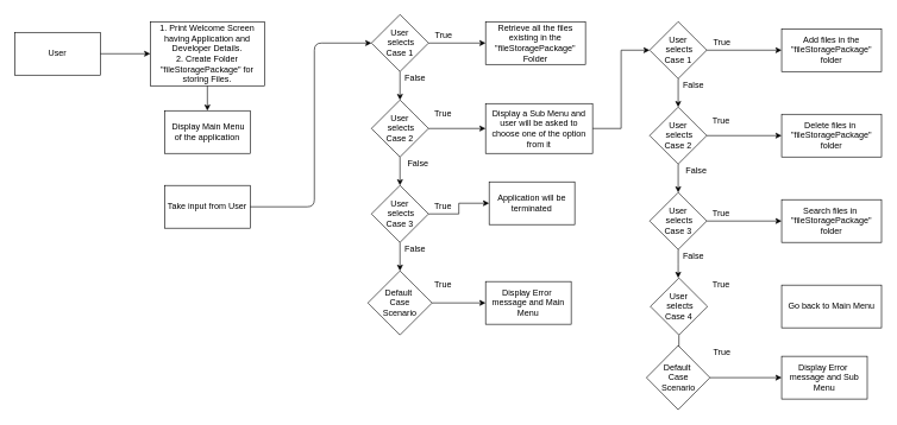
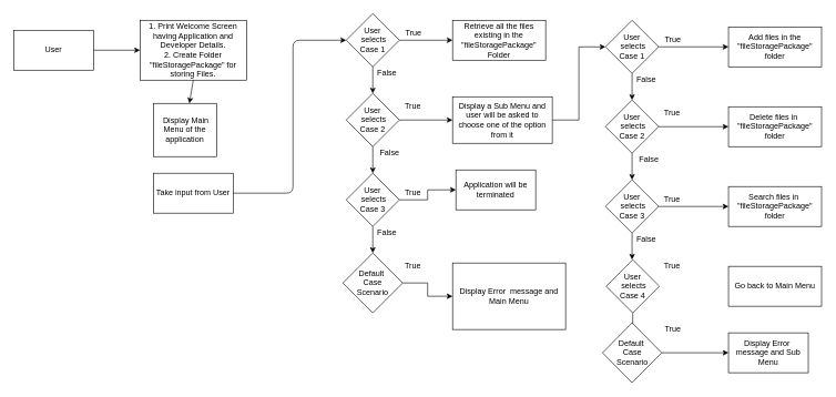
  <mxCell id="0" />
  <mxCell id="1" parent="0" />
  <mxCell id="2" value="User" style="rounded=0;whiteSpace=wrap;html=1;" vertex="1" parent="1"><mxGeometry x="20" y="45" width="120" height="60" as="geometry" /></mxCell>
  <mxCell id="3" value="" style="endArrow=classic;html=1;exitX=1;exitY=0.5;exitDx=0;exitDy=0;entryX=0;entryY=0.5;entryDx=0;entryDy=0;" edge="1" parent="1" source="2" target="4"><mxGeometry width="50" height="50" relative="1" as="geometry"><mxPoint x="360" y="270" as="sourcePoint" /><mxPoint x="210" y="80" as="targetPoint" /></mxGeometry></mxCell>
  <mxCell id="4" value="1. Print Welcome Screen having Application and Developer Details.&lt;br&gt;2. Create Folder &quot;fileStoragePackage&quot; for storing Files." style="rounded=0;whiteSpace=wrap;html=1;" vertex="1" parent="1"><mxGeometry x="210" y="30" width="160" height="90" as="geometry" /></mxCell>
  <mxCell id="5" value="" style="endArrow=classic;html=1;exitX=0.5;exitY=1;exitDx=0;exitDy=0;" edge="1" parent="1" source="4" target="6"><mxGeometry width="50" height="50" relative="1" as="geometry"><mxPoint x="360" y="260" as="sourcePoint" /><mxPoint x="400" y="80" as="targetPoint" /></mxGeometry></mxCell>
- <mxCell id="6" value="&amp;nbsp;Display Main Menu of the application" style="rounded=0;whiteSpace=wrap;html=1;" vertex="1" parent="1"><mxGeometry x="230" y="155" width="120" height="60" as="geometry" /></mxCell>
+ <mxCell id="6" value="&amp;nbsp;Display Main Menu of the application" style="rounded=0;whiteSpace=wrap;html=1;" vertex="1" parent="1"><mxGeometry x="230" y="155" width="95" height="80" as="geometry" /></mxCell>
  <mxCell id="7" value="&lt;span&gt;Take input from User&lt;/span&gt;" style="rounded=0;whiteSpace=wrap;html=1;" vertex="1" parent="1"><mxGeometry x="230" y="260" width="120" height="60" as="geometry" /></mxCell>
  <mxCell id="8" value="" style="edgeStyle=orthogonalEdgeStyle;rounded=0;orthogonalLoop=1;jettySize=auto;html=1;" edge="1" parent="1" source="10" target="11"><mxGeometry relative="1" as="geometry" /></mxCell>
  <mxCell id="9" value="" style="edgeStyle=orthogonalEdgeStyle;rounded=0;orthogonalLoop=1;jettySize=auto;html=1;" edge="1" parent="1" source="10" target="17"><mxGeometry relative="1" as="geometry" /></mxCell>
  <mxCell id="10" value="User&lt;br&gt;&amp;nbsp;selects&lt;br&gt;Case 1" style="rhombus;whiteSpace=wrap;html=1;" vertex="1" parent="1"><mxGeometry x="520" y="20" width="80" height="80" as="geometry" /></mxCell>
  <mxCell id="11" value="Retrieve all the files existing in the &quot;fileStoragePackage&quot; Folder" style="rounded=0;whiteSpace=wrap;html=1;" vertex="1" parent="1"><mxGeometry x="680" y="30" width="140" height="60" as="geometry" /></mxCell>
  <mxCell id="12" value="" style="edgeStyle=orthogonalEdgeStyle;rounded=0;orthogonalLoop=1;jettySize=auto;html=1;entryX=0;entryY=0.5;entryDx=0;entryDy=0;" edge="1" parent="1" source="13" target="34"><mxGeometry relative="1" as="geometry" /></mxCell>
  <mxCell id="13" value="Display a Sub Menu and user will be asked to choose one of the option from it" style="rounded=0;whiteSpace=wrap;html=1;" vertex="1" parent="1"><mxGeometry x="680" y="145" width="150" height="70" as="geometry" /></mxCell>
  <mxCell id="14" value="Application will be terminated" style="rounded=0;whiteSpace=wrap;html=1;" vertex="1" parent="1"><mxGeometry x="685" y="255" width="120" height="60" as="geometry" /></mxCell>
  <mxCell id="15" value="" style="edgeStyle=orthogonalEdgeStyle;rounded=0;orthogonalLoop=1;jettySize=auto;html=1;" edge="1" parent="1" source="17" target="13"><mxGeometry relative="1" as="geometry" /></mxCell>
  <mxCell id="16" value="" style="edgeStyle=orthogonalEdgeStyle;rounded=0;orthogonalLoop=1;jettySize=auto;html=1;" edge="1" parent="1" source="17" target="20"><mxGeometry relative="1" as="geometry" /></mxCell>
  <mxCell id="17" value="User&lt;br&gt;&amp;nbsp;selects&lt;br&gt;Case 2" style="rhombus;whiteSpace=wrap;html=1;" vertex="1" parent="1"><mxGeometry x="520" y="140" width="80" height="80" as="geometry" /></mxCell>
  <mxCell id="18" value="" style="edgeStyle=orthogonalEdgeStyle;rounded=0;orthogonalLoop=1;jettySize=auto;html=1;" edge="1" parent="1" source="20" target="14"><mxGeometry relative="1" as="geometry" /></mxCell>
  <mxCell id="19" value="" style="edgeStyle=orthogonalEdgeStyle;rounded=0;orthogonalLoop=1;jettySize=auto;html=1;" edge="1" parent="1" source="20" target="22"><mxGeometry relative="1" as="geometry" /></mxCell>
  <mxCell id="20" value="User&lt;br&gt;&amp;nbsp;selects&lt;br&gt;Case 3" style="rhombus;whiteSpace=wrap;html=1;" vertex="1" parent="1"><mxGeometry x="520" y="260" width="80" height="80" as="geometry" /></mxCell>
  <mxCell id="21" value="" style="edgeStyle=orthogonalEdgeStyle;rounded=0;orthogonalLoop=1;jettySize=auto;html=1;" edge="1" parent="1" source="22" target="31"><mxGeometry relative="1" as="geometry" /></mxCell>
  <mxCell id="22" value="Default&amp;nbsp;&lt;br&gt;Case&lt;br&gt;Scenario" style="rhombus;whiteSpace=wrap;html=1;" vertex="1" parent="1"><mxGeometry x="515" y="380" width="90" height="90" as="geometry" /></mxCell>
  <mxCell id="23" value="" style="endArrow=classic;html=1;exitX=1;exitY=0.5;exitDx=0;exitDy=0;entryX=0;entryY=0.5;entryDx=0;entryDy=0;" edge="1" parent="1" source="7" target="10"><mxGeometry width="50" height="50" relative="1" as="geometry"><mxPoint x="360" y="280" as="sourcePoint" /><mxPoint x="410" y="230" as="targetPoint" /><Array as="points"><mxPoint x="440" y="290" /><mxPoint x="440" y="60" /></Array></mxGeometry></mxCell>
  <mxCell id="24" value="True" style="text;html=1;align=center;verticalAlign=middle;resizable=0;points=[];autosize=1;" vertex="1" parent="1"><mxGeometry x="601" y="40" width="40" height="20" as="geometry" /></mxCell>
  <mxCell id="25" value="True" style="text;html=1;align=center;verticalAlign=middle;resizable=0;points=[];autosize=1;" vertex="1" parent="1"><mxGeometry x="600" y="150" width="40" height="20" as="geometry" /></mxCell>
  <mxCell id="26" value="True" style="text;html=1;align=center;verticalAlign=middle;resizable=0;points=[];autosize=1;" vertex="1" parent="1"><mxGeometry x="600" y="280" width="40" height="20" as="geometry" /></mxCell>
  <mxCell id="27" value="&lt;span style=&quot;color: rgba(0 , 0 , 0 , 0) ; font-family: monospace ; font-size: 0px&quot;&gt;%3CmxGraphModel%3E%3Croot%3E%3CmxCell%20id%3D%220%22%2F%3E%3CmxCell%20id%3D%221%22%20parent%3D%220%22%2F%3E%3CmxCell%20id%3D%222%22%20value%3D%22True%22%20style%3D%22text%3Bhtml%3D1%3Balign%3Dcenter%3BverticalAlign%3Dmiddle%3Bresizable%3D0%3Bpoints%3D%5B%5D%3Bautosize%3D1%3B%22%20vertex%3D%221%22%20parent%3D%221%22%3E%3CmxGeometry%20x%3D%22640%22%20y%3D%22170%22%20width%3D%2240%22%20height%3D%2220%22%20as%3D%22geometry%22%2F%3E%3C%2FmxCell%3E%3C%2Froot%3E%3C%2FmxGraphModel%3E&lt;/span&gt;" style="text;html=1;align=center;verticalAlign=middle;resizable=0;points=[];autosize=1;" vertex="1" parent="1"><mxGeometry x="600" y="380" width="20" height="20" as="geometry" /></mxCell>
  <mxCell id="28" value="False" style="text;html=1;align=center;verticalAlign=middle;resizable=0;points=[];autosize=1;" vertex="1" parent="1"><mxGeometry x="561" y="100" width="40" height="20" as="geometry" /></mxCell>
  <mxCell id="29" value="False" style="text;html=1;align=center;verticalAlign=middle;resizable=0;points=[];autosize=1;" vertex="1" parent="1"><mxGeometry x="565" y="220" width="40" height="20" as="geometry" /></mxCell>
  <mxCell id="30" value="False" style="text;html=1;align=center;verticalAlign=middle;resizable=0;points=[];autosize=1;" vertex="1" parent="1"><mxGeometry x="561" y="340" width="40" height="20" as="geometry" /></mxCell>
- <mxCell id="31" value="Display Error&amp;nbsp; message and Main Menu" style="whiteSpace=wrap;html=1;" vertex="1" parent="1"><mxGeometry x="680" y="395" width="120" height="60" as="geometry" /></mxCell>
+ <mxCell id="31" value="Display Error&amp;nbsp; message and Main Menu" style="whiteSpace=wrap;html=1;" vertex="1" parent="1"><mxGeometry x="680" y="395" width="170" height="100" as="geometry" /></mxCell>
  <mxCell id="32" value="" style="edgeStyle=orthogonalEdgeStyle;rounded=0;orthogonalLoop=1;jettySize=auto;html=1;entryX=0;entryY=0.5;entryDx=0;entryDy=0;" edge="1" parent="1" source="34" target="53"><mxGeometry relative="1" as="geometry"><mxPoint x="1070" y="70" as="targetPoint" /></mxGeometry></mxCell>
  <mxCell id="33" value="" style="edgeStyle=orthogonalEdgeStyle;rounded=0;orthogonalLoop=1;jettySize=auto;html=1;" edge="1" parent="1" source="34" target="37"><mxGeometry relative="1" as="geometry" /></mxCell>
  <mxCell id="34" value="User&lt;br&gt;&amp;nbsp;selects&lt;br&gt;Case 1" style="rhombus;whiteSpace=wrap;html=1;" vertex="1" parent="1"><mxGeometry x="910" y="30" width="80" height="80" as="geometry" /></mxCell>
  <mxCell id="35" value="" style="edgeStyle=orthogonalEdgeStyle;rounded=0;orthogonalLoop=1;jettySize=auto;html=1;entryX=0;entryY=0.5;entryDx=0;entryDy=0;" edge="1" parent="1" source="37" target="54"><mxGeometry relative="1" as="geometry"><mxPoint x="1070" y="190" as="targetPoint" /></mxGeometry></mxCell>
  <mxCell id="36" value="" style="edgeStyle=orthogonalEdgeStyle;rounded=0;orthogonalLoop=1;jettySize=auto;html=1;" edge="1" parent="1" source="37" target="40"><mxGeometry relative="1" as="geometry" /></mxCell>
  <mxCell id="37" value="User&lt;br&gt;&amp;nbsp;selects&lt;br&gt;Case 2" style="rhombus;whiteSpace=wrap;html=1;" vertex="1" parent="1"><mxGeometry x="910" y="150" width="80" height="80" as="geometry" /></mxCell>
  <mxCell id="38" value="" style="edgeStyle=orthogonalEdgeStyle;rounded=0;orthogonalLoop=1;jettySize=auto;html=1;entryX=0;entryY=0.5;entryDx=0;entryDy=0;" edge="1" parent="1" source="40" target="56"><mxGeometry relative="1" as="geometry"><mxPoint x="1070" y="310" as="targetPoint" /></mxGeometry></mxCell>
  <mxCell id="39" value="" style="edgeStyle=orthogonalEdgeStyle;rounded=0;orthogonalLoop=1;jettySize=auto;html=1;" edge="1" parent="1" source="40"><mxGeometry relative="1" as="geometry"><mxPoint x="950" y="390" as="targetPoint" /></mxGeometry></mxCell>
  <mxCell id="40" value="User&lt;br&gt;&amp;nbsp;selects&lt;br&gt;Case 3" style="rhombus;whiteSpace=wrap;html=1;" vertex="1" parent="1"><mxGeometry x="910" y="270" width="80" height="80" as="geometry" /></mxCell>
  <mxCell id="41" value="True" style="text;html=1;align=center;verticalAlign=middle;resizable=0;points=[];autosize=1;" vertex="1" parent="1"><mxGeometry x="991" y="50" width="40" height="20" as="geometry" /></mxCell>
  <mxCell id="42" value="True" style="text;html=1;align=center;verticalAlign=middle;resizable=0;points=[];autosize=1;" vertex="1" parent="1"><mxGeometry x="990" y="160" width="40" height="20" as="geometry" /></mxCell>
  <mxCell id="43" value="True" style="text;html=1;align=center;verticalAlign=middle;resizable=0;points=[];autosize=1;" vertex="1" parent="1"><mxGeometry x="990" y="290" width="40" height="20" as="geometry" /></mxCell>
  <mxCell id="44" value="&lt;span style=&quot;color: rgba(0 , 0 , 0 , 0) ; font-family: monospace ; font-size: 0px&quot;&gt;%3CmxGraphModel%3E%3Croot%3E%3CmxCell%20id%3D%220%22%2F%3E%3CmxCell%20id%3D%221%22%20parent%3D%220%22%2F%3E%3CmxCell%20id%3D%222%22%20value%3D%22True%22%20style%3D%22text%3Bhtml%3D1%3Balign%3Dcenter%3BverticalAlign%3Dmiddle%3Bresizable%3D0%3Bpoints%3D%5B%5D%3Bautosize%3D1%3B%22%20vertex%3D%221%22%20parent%3D%221%22%3E%3CmxGeometry%20x%3D%22640%22%20y%3D%22170%22%20width%3D%2240%22%20height%3D%2220%22%20as%3D%22geometry%22%2F%3E%3C%2FmxCell%3E%3C%2Froot%3E%3C%2FmxGraphModel%3E&lt;/span&gt;" style="text;html=1;align=center;verticalAlign=middle;resizable=0;points=[];autosize=1;" vertex="1" parent="1"><mxGeometry x="990" y="390" width="20" height="20" as="geometry" /></mxCell>
  <mxCell id="45" value="False" style="text;html=1;align=center;verticalAlign=middle;resizable=0;points=[];autosize=1;" vertex="1" parent="1"><mxGeometry x="951" y="110" width="40" height="20" as="geometry" /></mxCell>
  <mxCell id="46" value="False" style="text;html=1;align=center;verticalAlign=middle;resizable=0;points=[];autosize=1;" vertex="1" parent="1"><mxGeometry x="955" y="230" width="40" height="20" as="geometry" /></mxCell>
  <mxCell id="47" value="False" style="text;html=1;align=center;verticalAlign=middle;resizable=0;points=[];autosize=1;" vertex="1" parent="1"><mxGeometry x="951" y="350" width="40" height="20" as="geometry" /></mxCell>
  <mxCell id="48" value="True" style="text;html=1;align=center;verticalAlign=middle;resizable=0;points=[];autosize=1;" vertex="1" parent="1"><mxGeometry x="990" y="390" width="40" height="20" as="geometry" /></mxCell>
  <mxCell id="49" value="" style="edgeStyle=orthogonalEdgeStyle;rounded=0;orthogonalLoop=1;jettySize=auto;html=1;" edge="1" parent="1" source="50" target="52"><mxGeometry relative="1" as="geometry" /></mxCell>
  <mxCell id="50" value="User&lt;br&gt;&amp;nbsp;selects&lt;br&gt;Case 4" style="rhombus;whiteSpace=wrap;html=1;" vertex="1" parent="1"><mxGeometry x="911" y="390" width="80" height="80" as="geometry" /></mxCell>
  <mxCell id="51" value="" style="edgeStyle=orthogonalEdgeStyle;rounded=0;orthogonalLoop=1;jettySize=auto;html=1;" edge="1" parent="1" source="52" target="59"><mxGeometry relative="1" as="geometry" /></mxCell>
  <mxCell id="52" value="Default&amp;nbsp;&lt;br&gt;Case&lt;br&gt;Scenario" style="rhombus;whiteSpace=wrap;html=1;" vertex="1" parent="1"><mxGeometry x="905.5" y="485" width="89" height="90" as="geometry" /></mxCell>
  <mxCell id="53" value="Add files in the &quot;fileStoragePackage&quot; folder" style="rounded=0;whiteSpace=wrap;html=1;" vertex="1" parent="1"><mxGeometry x="1095" y="40" width="140" height="60" as="geometry" /></mxCell>
  <mxCell id="54" value="Delete files in&amp;nbsp; &quot;fileStoragePackage&quot; folder" style="rounded=0;whiteSpace=wrap;html=1;" vertex="1" parent="1"><mxGeometry x="1095" y="160" width="140" height="60" as="geometry" /></mxCell>
  <mxCell id="55" value="Go back to Main Menu" style="rounded=0;whiteSpace=wrap;html=1;" vertex="1" parent="1"><mxGeometry x="1095" y="400" width="140" height="60" as="geometry" /></mxCell>
  <mxCell id="56" value="Search files in&amp;nbsp; &quot;fileStoragePackage&quot; folder" style="rounded=0;whiteSpace=wrap;html=1;" vertex="1" parent="1"><mxGeometry x="1095" y="280" width="140" height="60" as="geometry" /></mxCell>
  <mxCell id="57" value="True" style="text;html=1;align=center;verticalAlign=middle;resizable=0;points=[];autosize=1;" vertex="1" parent="1"><mxGeometry x="600" y="390" width="40" height="20" as="geometry" /></mxCell>
  <mxCell id="58" value="True" style="text;html=1;align=center;verticalAlign=middle;resizable=0;points=[];autosize=1;" vertex="1" parent="1"><mxGeometry x="991" y="485" width="40" height="20" as="geometry" /></mxCell>
  <mxCell id="59" value="&lt;span&gt;Display Error&amp;nbsp; message and Sub Menu&lt;/span&gt;" style="whiteSpace=wrap;html=1;" vertex="1" parent="1"><mxGeometry x="1095" y="500" width="120" height="60" as="geometry" /></mxCell>
